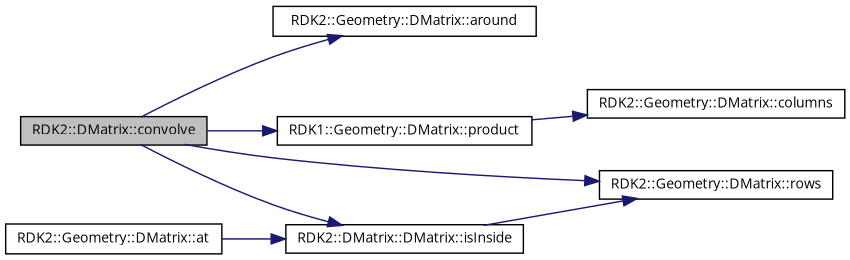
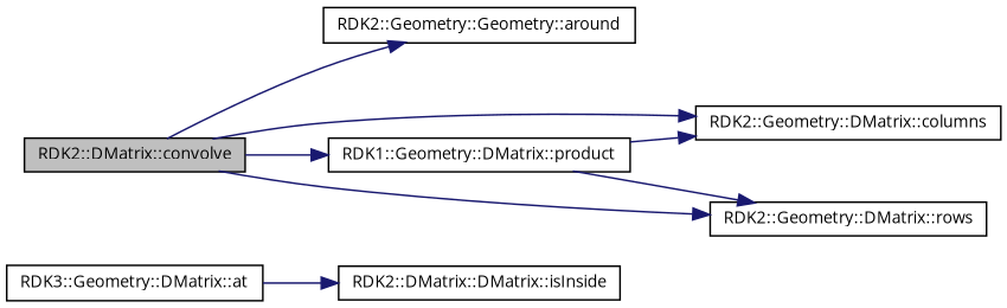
  digraph {
    fontname="Open Sans"
    rankdir=LR
    node [color=black fillcolor=white fontname="Open Sans" fontsize=10 shape=record style=filled]
    edge [color=midnightblue fontname="Open Sans" fontsize=10 labelfontname="FreeSans.ttf" labelfontsize=10 style=solid]
    n1 [fillcolor=grey75 fontcolor=black height=0.2 label="RDK2::DMatrix::convolve" width=0.4]
-   n2 [height=0.2 label="RDK2::Geometry::DMatrix::around" width=0.4]
+   n2 [height=0.2 label="RDK2::Geometry::Geometry::around" width=0.4]
    n3 [height=0.2 label="RDK2::Geometry::DMatrix::columns" width=0.4]
    n4 [height=0.2 label="RDK1::Geometry::DMatrix::product" width=0.4]
    n5 [height=0.2 label="RDK2::Geometry::DMatrix::rows" width=0.4]
-   n6 [height=0.2 label="RDK2::Geometry::DMatrix::at" width=0.4]
+   n6 [height=0.2 label="RDK3::Geometry::DMatrix::at" width=0.4]
    n7 [height=0.2 label="RDK2::DMatrix::DMatrix::isInside" width=0.4]
    n1 -> n2
-   n1 -> n7
+   n1 -> n3
    n1 -> n4
    n1 -> n5
    n4 -> n3
-   n7 -> n5
+   n4 -> n5
    n6 -> n7
  }
